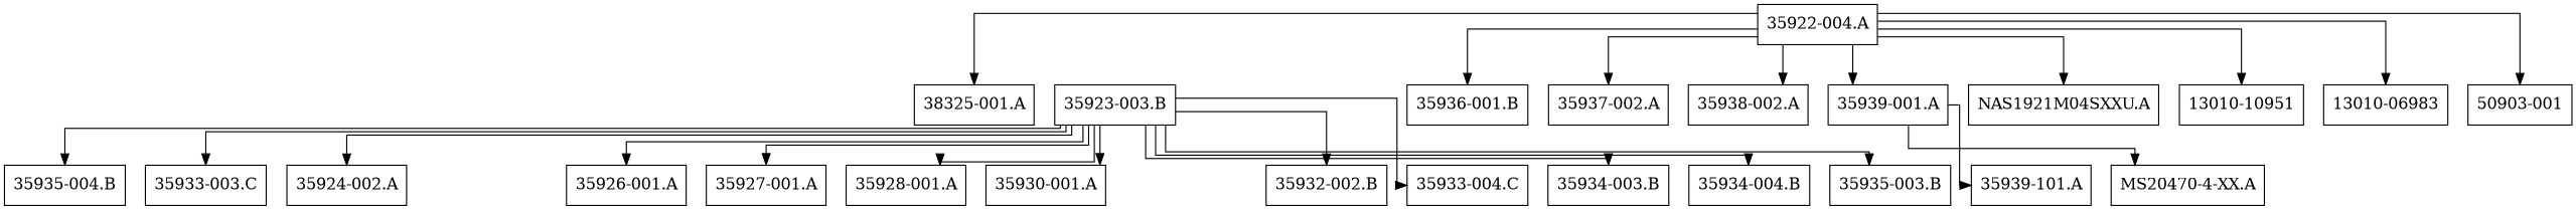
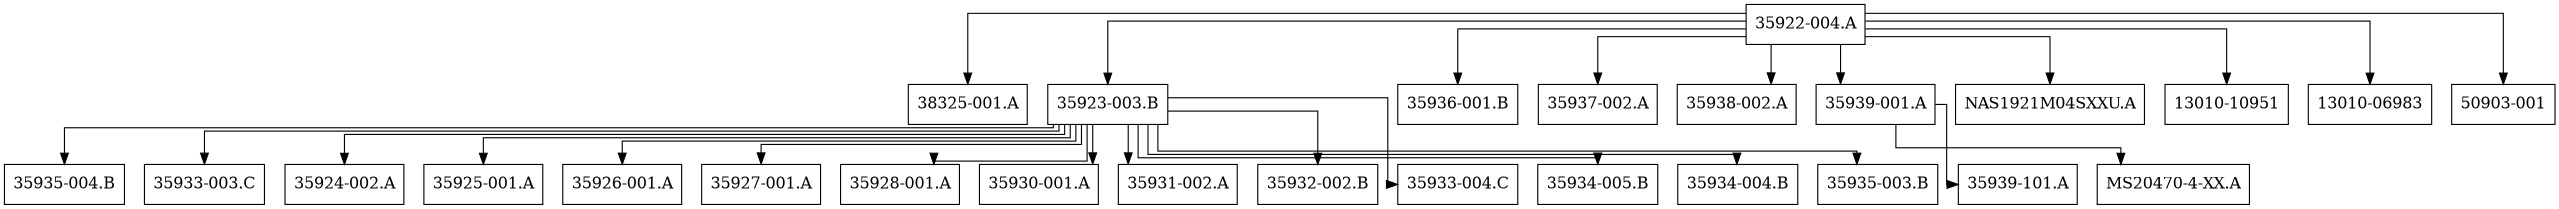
  digraph {
    splines=ortho
    node [shape=box]
    "35922-004.A"
    "38325-001.A"
    "35923-003.B"
    "35936-001.B"
    "35937-002.A"
    "35938-002.A"
    "35939-001.A"
    "NAS1921M04SXXU.A"
    "13010-10951"
    "13010-06983"
    n11 [label="50903-001"]
    "35935-004.B"
    "35933-003.C"
    "35924-002.A"
+   "35925-001.A"
    "35926-001.A"
    "35927-001.A"
    "35928-001.A"
    "35930-001.A"
+   "35931-002.A"
    "35932-002.B"
    "35933-004.C"
-   "35934-003.B"
+   "35934-003.B" [label="35934-005.B"]
    "35934-004.B"
    "35935-003.B"
    "35939-101.A"
    "MS20470-4-XX.A"
    "35922-004.A" -> "38325-001.A"
+   "35922-004.A" -> "35923-003.B"
    "35922-004.A" -> "35936-001.B"
    "35922-004.A" -> "35937-002.A"
    "35922-004.A" -> "35938-002.A"
    "35922-004.A" -> "35939-001.A"
    "35922-004.A" -> "NAS1921M04SXXU.A"
    "35922-004.A" -> "13010-10951"
    "35922-004.A" -> "13010-06983"
    "35922-004.A" -> n11
    "35923-003.B" -> "35935-004.B"
    "35923-003.B" -> "35933-003.C"
    "35923-003.B" -> "35924-002.A"
+   "35923-003.B" -> "35925-001.A"
    "35923-003.B" -> "35926-001.A"
    "35923-003.B" -> "35927-001.A"
    "35923-003.B" -> "35928-001.A"
    "35923-003.B" -> "35930-001.A"
+   "35923-003.B" -> "35931-002.A"
    "35923-003.B" -> "35932-002.B"
    "35923-003.B" -> "35933-004.C"
    "35923-003.B" -> "35934-003.B"
    "35923-003.B" -> "35934-004.B"
    "35923-003.B" -> "35935-003.B"
    "35939-001.A" -> "35939-101.A"
    "35939-001.A" -> "MS20470-4-XX.A"
  }
